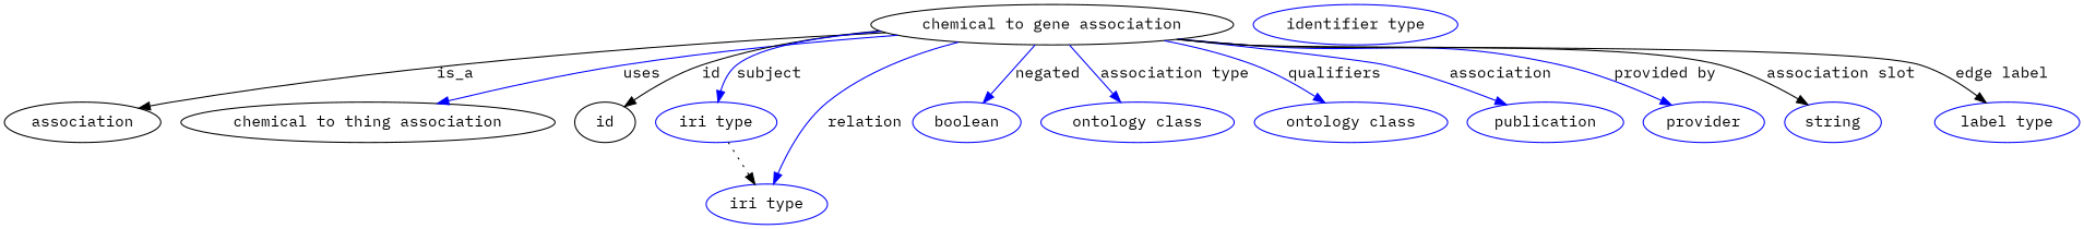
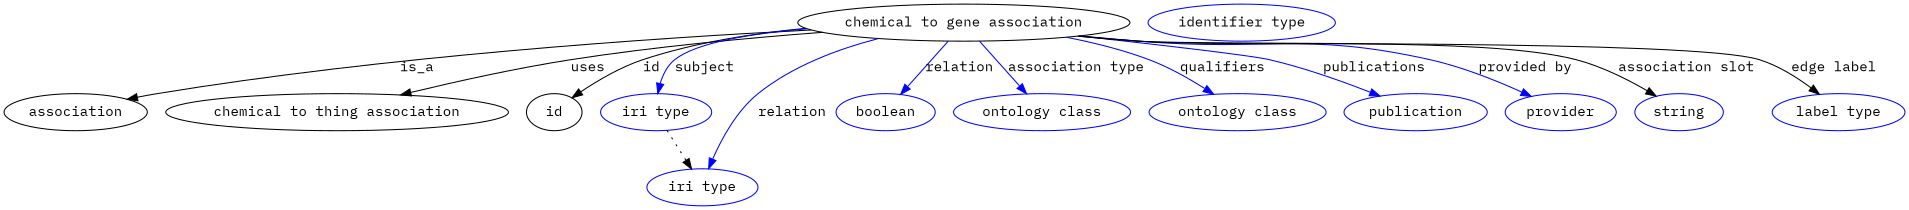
  digraph {
    fontname="IBM Plex Mono"
    node [fontname="IBM Plex Mono" color=blue]
    edge [fontname="IBM Plex Mono" color=blue style=solid]
    n1 [height=0.5 label="chemical to gene association" width=3.0978 color=""]
    association [height=0.5 width=1.3723 color=""]
    "chemical to thing association" [height=0.5 width=3.1391 color=""]
    id [height=0.5 width=0.75 color=""]
    n5 [height=0.5 label="iri type" width=0.9834]
    n6 [height=0.5 label="iri type" width=0.9834]
    n7 [height=0.5 label=boolean width=1.0584]
    n8 [height=0.5 label="ontology class" width=1.6931]
    n9 [height=0.5 label="ontology class" width=1.6931]
    n10 [height=0.5 label=publication width=1.3859]
    n11 [height=0.5 label=provider width=1.1129]
    n12 [height=0.5 label=string width=0.8403]
    n13 [height=0.5 label="label type" width=1.2425]
    n14 [height=0.5 label="identifier type" width=1.652]
    n1 -> association [label=is_a color="" style=""]
-   n1 -> "chemical to thing association" [label=uses style=""]
+   n1 -> "chemical to thing association" [label=uses color="" style=""]
    n1 -> id [color=black label=id]
    n1 -> n5 [label=subject]
    n1 -> n6 [label=relation]
-   n1 -> n7 [label=negated]
+   n1 -> n7 [label=relation]
    n1 -> n8 [label="association type"]
    n1 -> n9 [label=qualifiers]
-   n1 -> n10 [label=association]
+   n1 -> n10 [label=publications]
    n1 -> n11 [label="provided by"]
    n1 -> n12 [color=black label="association slot"]
    n1 -> n13 [color=black label="edge label"]
    n5 -> n6 [style=dotted color=""]
  }
